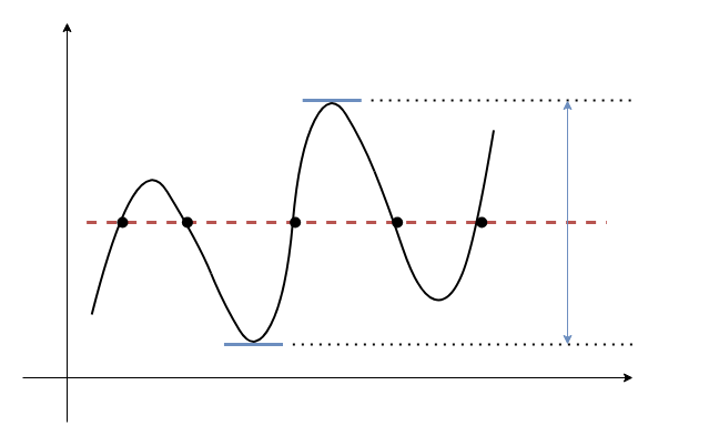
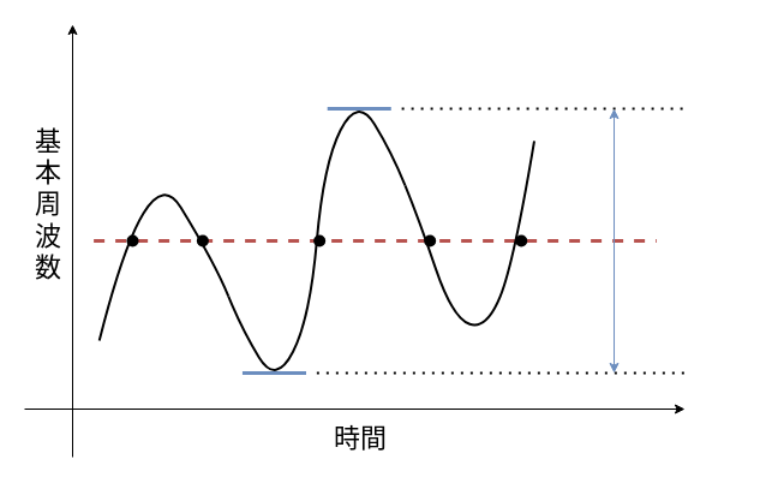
  <mxCell id="0" />
  <mxCell id="1" parent="0" />
  <mxCell id="2" value="" style="endArrow=classic;html=1;rounded=0;" edge="1" parent="1"><mxGeometry width="50" height="50" relative="1" as="geometry"><mxPoint x="20" y="340" as="sourcePoint" /><mxPoint x="570" y="340" as="targetPoint" /></mxGeometry></mxCell>
  <mxCell id="3" value="" style="endArrow=classic;html=1;rounded=0;" edge="1" parent="1"><mxGeometry width="50" height="50" relative="1" as="geometry"><mxPoint x="60" y="380" as="sourcePoint" /><mxPoint x="60" as="targetPoint" y="20" /></mxGeometry></mxCell>
+ <mxCell id="4" value="時間" style="text;html=1;strokeColor=none;fillColor=none;align=center;verticalAlign=middle;whiteSpace=wrap;rounded=0;fontSize=22;" vertex="1" parent="1"><mxGeometry x="270" y="350" width="60" height="30" as="geometry" /></mxCell>
+ <mxCell id="5" value="基本周波数" style="text;html=1;strokeColor=none;fillColor=none;align=center;verticalAlign=middle;whiteSpace=wrap;rounded=0;fontSize=22;" vertex="1" parent="1"><mxGeometry x="30" y="110" width="20" height="120" as="geometry" /></mxCell>
  <mxCell id="6" value="" style="group" vertex="1" connectable="0" parent="1"><mxGeometry x="90" y="80" width="536" height="240" as="geometry" /></mxCell>
  <mxCell id="7" value="" style="group;strokeWidth=1;" vertex="1" connectable="0" parent="6"><mxGeometry x="31.842" width="283.036" height="240" as="geometry" /></mxCell>
  <mxCell id="8" value="" style="group" vertex="1" connectable="0" parent="7"><mxGeometry y="46.154" width="135.857" height="193.846" as="geometry" /></mxCell>
  <mxCell id="9" value="" style="curved=1;endArrow=none;html=1;rounded=0;endFill=0;strokeWidth=2;" edge="1" parent="8"><mxGeometry width="50" height="50" relative="1" as="geometry"><mxPoint x="-39.625" y="156.923" as="sourcePoint" /><mxPoint x="67.929" y="120" as="targetPoint" /><Array as="points"><mxPoint /><mxPoint x="56.607" y="92.308" /></Array></mxGeometry></mxCell>
  <mxCell id="10" value="" style="curved=1;endArrow=none;html=1;rounded=0;endFill=0;strokeWidth=2;" edge="1" parent="8"><mxGeometry width="50" height="50" relative="1" as="geometry"><mxPoint x="141.518" y="73.846" as="sourcePoint" /><mxPoint x="67.929" y="120" as="targetPoint" /><Array as="points"><mxPoint x="135.857" y="138.462" /><mxPoint x="107.554" y="193.846" /><mxPoint x="79.25" y="147.692" /></Array></mxGeometry></mxCell>
  <mxCell id="11" value="" style="endArrow=none;html=1;rounded=0;strokeColor=#6c8ebf;fillColor=#dae8fc;strokeWidth=3;" edge="1" parent="8"><mxGeometry width="50" height="50" relative="1" as="geometry"><mxPoint x="79.604" y="183.846" as="sourcePoint" /><mxPoint x="132.673" y="183.846" as="targetPoint" /></mxGeometry></mxCell>
  <mxCell id="12" value="" style="endArrow=none;dashed=1;html=1;rounded=0;fillColor=#f8cecc;strokeColor=#B85450;strokeWidth=3;" edge="1" parent="8"><mxGeometry width="50" height="50" relative="1" as="geometry"><mxPoint x="-44.224" y="73.846" as="sourcePoint" /><mxPoint x="424.554" y="73.846" as="targetPoint" /></mxGeometry></mxCell>
  <mxCell id="13" value="" style="shape=waypoint;sketch=0;fillStyle=solid;size=6;pointerEvents=1;points=[];fillColor=none;resizable=0;rotatable=0;perimeter=centerPerimeter;snapToPoint=1;strokeWidth=3;" vertex="1" parent="8"><mxGeometry x="26.535" y="53.846" width="40" height="40" as="geometry" /></mxCell>
  <mxCell id="14" value="" style="group;flipH=1;flipV=1;" vertex="1" connectable="0" parent="7"><mxGeometry x="147.179" width="135.857" height="193.846" as="geometry" /></mxCell>
  <mxCell id="15" value="" style="curved=1;endArrow=none;html=1;rounded=0;endFill=0;strokeWidth=2;" edge="1" parent="14"><mxGeometry width="50" height="50" relative="1" as="geometry"><mxPoint x="175.483" y="36.923" as="sourcePoint" /><mxPoint x="67.929" y="73.846" as="targetPoint" /><Array as="points"><mxPoint x="158.5" y="138.462" /><mxPoint x="135.857" y="193.846" /><mxPoint x="107.554" y="184.615" /><mxPoint x="79.25" y="101.538" /></Array></mxGeometry></mxCell>
  <mxCell id="16" value="" style="curved=1;endArrow=none;html=1;rounded=0;endFill=0;strokeWidth=2;" edge="1" parent="14"><mxGeometry width="50" height="50" relative="1" as="geometry"><mxPoint x="-5.661" y="120" as="sourcePoint" /><mxPoint x="67.929" y="73.846" as="targetPoint" /><Array as="points"><mxPoint y="55.385" /><mxPoint x="28.304" /><mxPoint x="56.607" y="46.154" /></Array></mxGeometry></mxCell>
  <mxCell id="17" value="" style="endArrow=none;html=1;rounded=0;strokeColor=#6c8ebf;fillColor=#dae8fc;strokeWidth=3;" edge="1" parent="14"><mxGeometry width="50" height="50" relative="1" as="geometry"><mxPoint x="3.184" y="10" as="sourcePoint" /><mxPoint x="56.253" y="10" as="targetPoint" /></mxGeometry></mxCell>
  <mxCell id="18" value="" style="shape=waypoint;sketch=0;fillStyle=solid;size=6;pointerEvents=1;points=[];fillColor=none;resizable=0;rotatable=0;perimeter=centerPerimeter;snapToPoint=1;strokeWidth=3;" vertex="1" parent="14"><mxGeometry x="68.636" y="100" width="40" height="40" as="geometry" /></mxCell>
  <mxCell id="19" value="" style="shape=waypoint;sketch=0;fillStyle=solid;size=6;pointerEvents=1;points=[];fillColor=none;resizable=0;rotatable=0;perimeter=centerPerimeter;snapToPoint=1;strokeWidth=3;" vertex="1" parent="7"><mxGeometry x="123.828" y="100" width="40" height="40" as="geometry" /></mxCell>
  <mxCell id="20" value="" style="shape=waypoint;sketch=0;fillStyle=solid;size=6;pointerEvents=1;points=[];fillColor=none;resizable=0;rotatable=0;perimeter=centerPerimeter;snapToPoint=1;strokeWidth=3;" vertex="1" parent="6"><mxGeometry y="100" width="40" height="40" as="geometry" /></mxCell>
  <mxCell id="21" value="" style="shape=waypoint;sketch=0;fillStyle=solid;size=6;pointerEvents=1;points=[];fillColor=none;resizable=0;rotatable=0;perimeter=centerPerimeter;snapToPoint=1;strokeWidth=3;" vertex="1" parent="6"><mxGeometry x="323.723" y="100" width="40" height="40" as="geometry" /></mxCell>
  <mxCell id="22" value="" style="endArrow=none;dashed=1;html=1;dashPattern=1 3;strokeWidth=2;rounded=0;" edge="1" parent="6"><mxGeometry width="50" height="50" relative="1" as="geometry"><mxPoint x="173.36" y="230" as="sourcePoint" /><mxPoint x="482.931" y="230" as="targetPoint" /></mxGeometry></mxCell>
  <mxCell id="23" value="" style="endArrow=none;dashed=1;html=1;dashPattern=1 3;strokeWidth=2;rounded=0;" edge="1" parent="6"><mxGeometry width="50" height="50" relative="1" as="geometry"><mxPoint x="244.119" y="10" as="sourcePoint" /><mxPoint x="482.931" y="10" as="targetPoint" /></mxGeometry></mxCell>
  <mxCell id="24" value="" style="endArrow=classic;startArrow=classic;html=1;rounded=0;strokeColor=#6c8ebf;fillColor=#dae8fc;" edge="1" parent="6"><mxGeometry width="50" height="50" relative="1" as="geometry"><mxPoint x="421.017" y="230" as="sourcePoint" /><mxPoint x="421.017" y="10" as="targetPoint" /></mxGeometry></mxCell>
